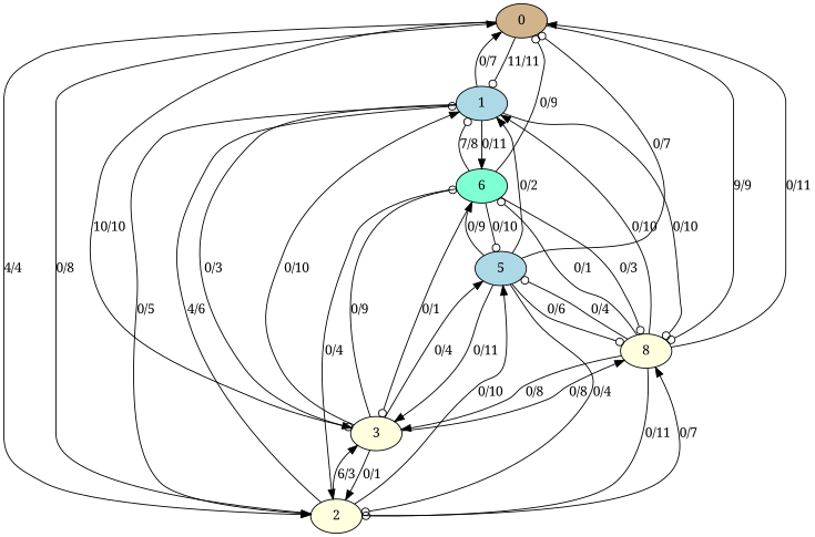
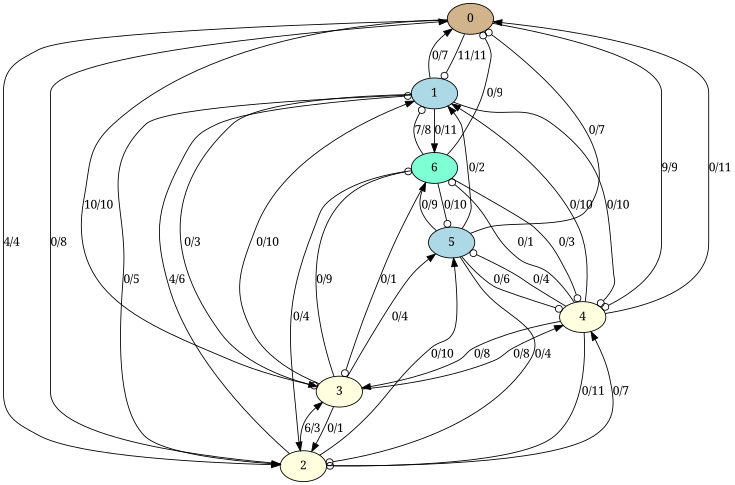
  digraph {
    fontname="Noto Serif"
    node [fillcolor=lightyellow fontname="Noto Serif" style=filled]
    edge [arrowhead=normal fontname="Noto Serif"]
    0 [fillcolor=tan]
    1 [fillcolor=lightblue]
    2
    3
-   4 [label=8]
+   4
    6 [fillcolor=aquamarine]
    5 [fillcolor=lightblue]
    0 -> 1 [arrowhead=odot label="11/11"]
    0 -> 2 [label="4/4"]
    0 -> 3 [arrowhead=odot label="10/10"]
    0 -> 4 [arrowhead=odot label="9/9"]
    1 -> 0 [label="0/7"]
    1 -> 2 [label="0/5"]
    1 -> 3 [label="0/3"]
    1 -> 4 [arrowhead=odot label="0/10"]
    1 -> 6 [label="0/11"]
    2 -> 0 [label="0/8"]
    2 -> 1 [arrowhead=odot label="4/6"]
    2 -> 3 [label="6/3"]
    2 -> 4 [label="0/7"]
    2 -> 5 [label="0/10"]
    3 -> 1 [label="0/10"]
    3 -> 2 [label="0/1"]
    3 -> 4 [label="0/8"]
    3 -> 6 [arrowhead=odot label="0/9"]
    3 -> 5 [label="0/4"]
    4 -> 0 [label="0/11"]
    4 -> 1 [label="0/10"]
    4 -> 2 [arrowhead=odot label="0/11"]
    4 -> 3 [label="0/8"]
    4 -> 6 [arrowhead=odot label="0/1"]
    4 -> 5 [arrowhead=odot label="0/4"]
    6 -> 0 [arrowhead=odot label="0/9"]
    6 -> 1 [arrowhead=odot label="7/8"]
    6 -> 2 [label="0/4"]
    6 -> 3 [arrowhead=odot label="0/1"]
    6 -> 4 [arrowhead=odot label="0/3"]
    6 -> 5 [arrowhead=odot label="0/10"]
    5 -> 0 [arrowhead=odot label="0/7"]
    5 -> 1 [label="0/2"]
    5 -> 2 [arrowhead=odot label="0/4"]
-   5 -> 3 [label="0/11"]
    5 -> 4 [arrowhead=odot label="0/6"]
    5 -> 6 [label="0/9"]
  }
